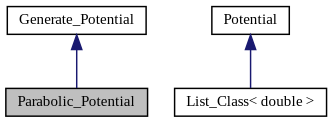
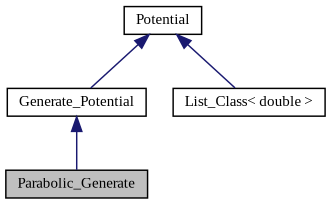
  digraph {
    fontname="Liberation Serif"
    node [color=black fillcolor=white fontname="Liberation Serif" fontsize=10 shape=record style=filled]
    edge [color=midnightblue dir=back fontname="Liberation Serif" fontsize=10 labelfontname=Helvetica labelfontsize=10 style=solid]
-   n1 [fillcolor=grey75 fontcolor=black height=0.2 label=Parabolic_Potential width=0.4]
+   n1 [fillcolor=grey75 fontcolor=black height=0.2 label=Parabolic_Generate width=0.4]
    n2 [height=0.2 label=Generate_Potential width=0.4]
    n3 [height=0.2 label=Potential width=0.4]
    n4 [height=0.2 label="List_Class\< double \>" width=0.4]
    n2 -> n1
+   n3 -> n2
    n3 -> n4
  }
